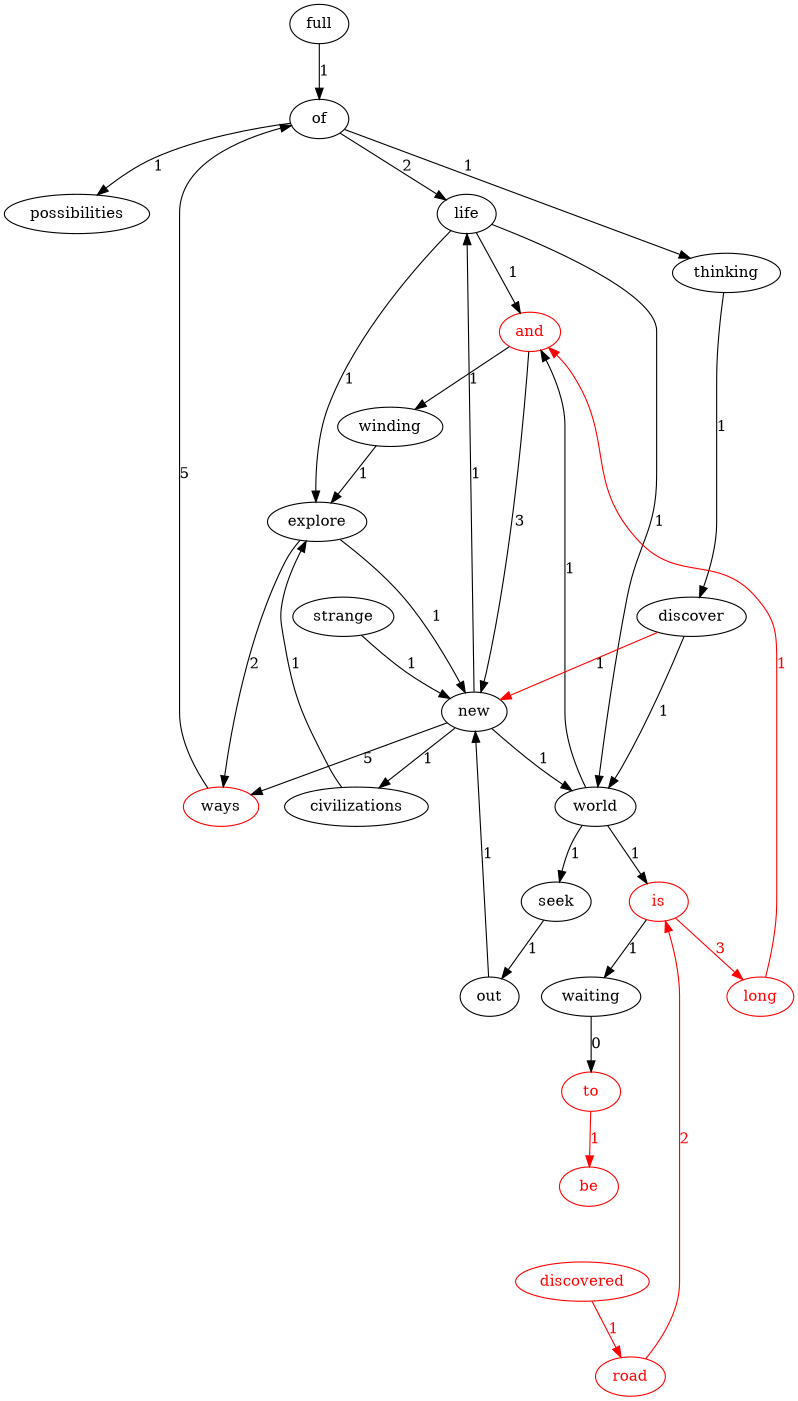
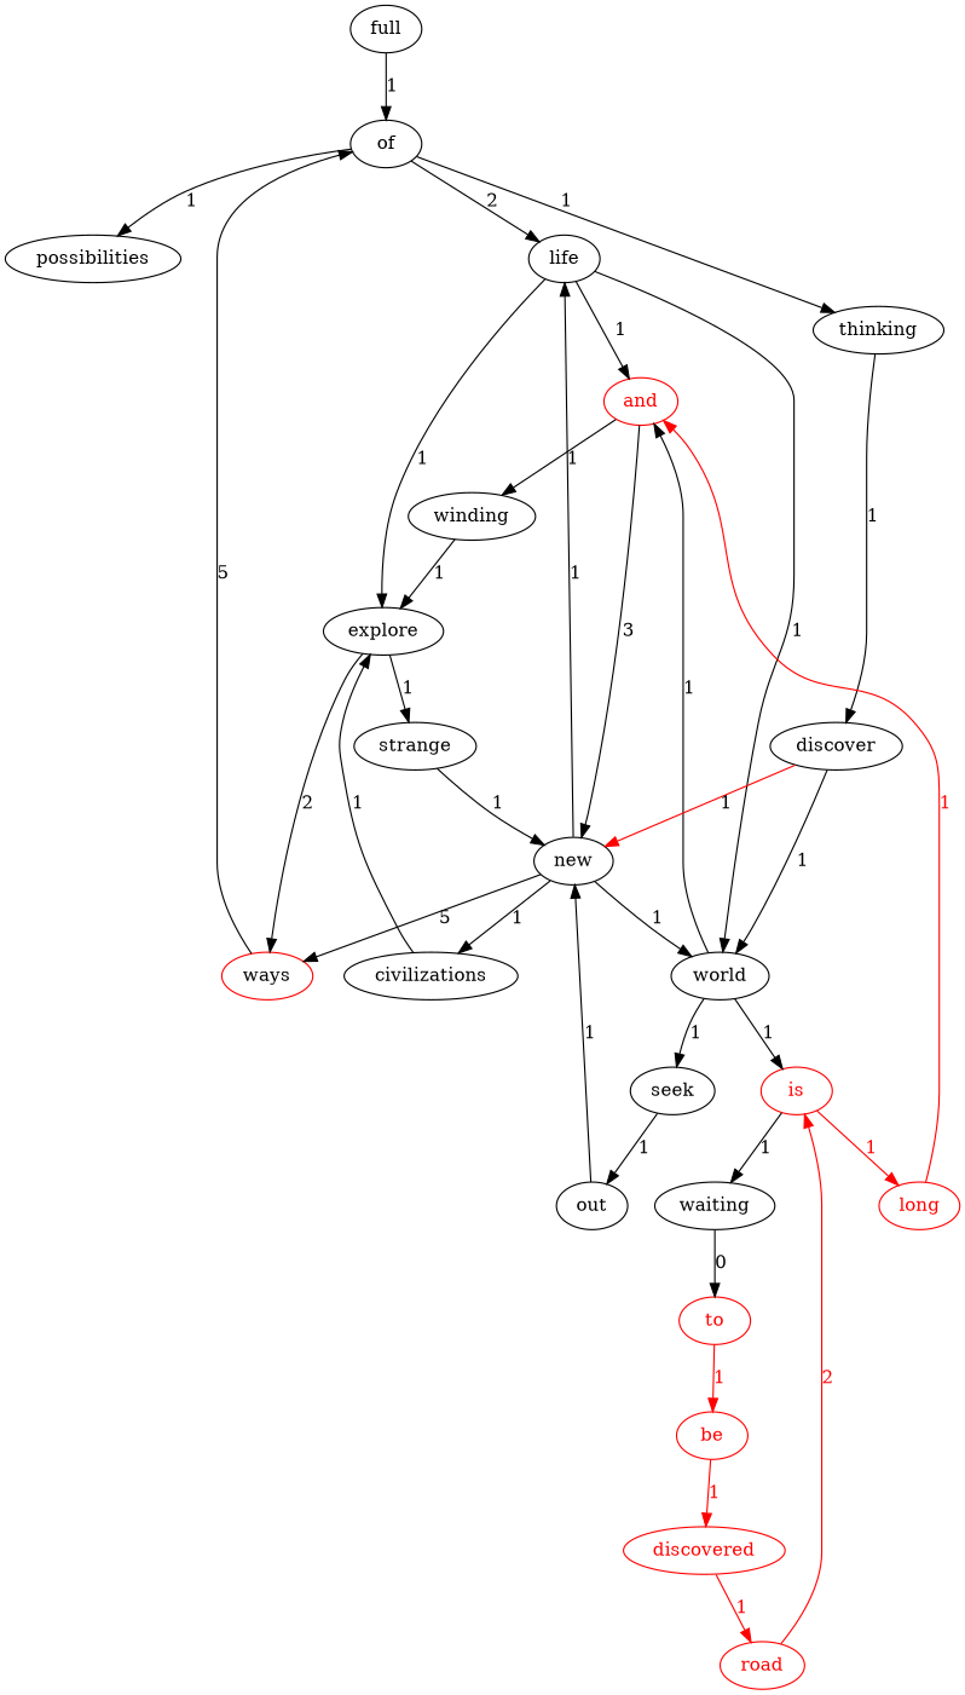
  digraph {
    full
    of
    possibilities
    life
    thinking
    long [color=red fontcolor=red]
    and [color=red fontcolor=red]
    winding
    new
    explore
    strange
    ways [color=red]
    world
    seek
    is [color=red fontcolor=red]
    out
    waiting
    be [color=red fontcolor=red]
    discovered [color=red fontcolor=red]
    road [color=red fontcolor=red]
    to [color=red fontcolor=red]
    discover
    civilizations
    full -> of [label=1]
    of -> possibilities [label=1]
    of -> life [label=2]
    of -> thinking [label=1]
    life -> and [label=1]
    life -> explore [label=1]
    life -> world [label=1]
    thinking -> discover [label=1]
    long -> and [color=red fontcolor=red label=1]
    and -> winding [label=1]
    and -> new [label=3]
    winding -> explore [label=1]
    new -> life [label=1]
    new -> ways [label=5]
    new -> world [label=1]
    new -> civilizations [label=1]
-   explore -> new [label=1]
+   explore -> strange [label=1]
    explore -> ways [label=2]
    strange -> new [label=1]
    ways -> of [label=5]
    world -> and [label=1]
    world -> seek [label=1]
    world -> is [label=1]
    seek -> out [label=1]
-   is -> long [color=red fontcolor=red label=3]
+   is -> long [color=red fontcolor=red label=1]
    is -> waiting [label=1]
    out -> new [label=1]
    waiting -> to [label=0]
+   be -> discovered [color=red fontcolor=red label=1]
    discovered -> road [color=red fontcolor=red label=1]
    road -> is [color=red fontcolor=red label=2]
    to -> be [color=red fontcolor=red label=1]
    discover -> new [color=red label=1]
    discover -> world [label=1]
    civilizations -> explore [label=1]
  }
